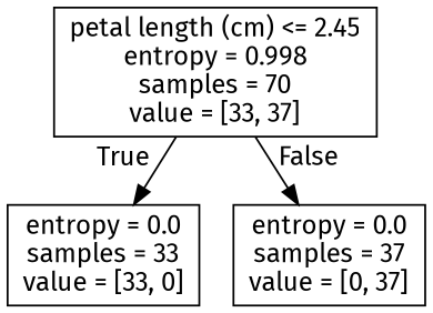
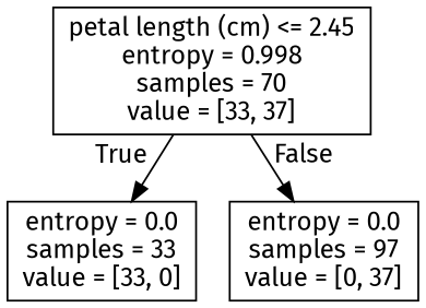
  digraph {
    fontname="Fira Sans"
    node [shape=box fontname="Fira Sans"]
    edge [labeldistance=2.5 fontname="Fira Sans"]
    n1 [label="petal length (cm) <= 2.45\nentropy = 0.998\nsamples = 70\nvalue = [33, 37]"]
    n2 [label="entropy = 0.0\nsamples = 33\nvalue = [33, 0]"]
-   n3 [label="entropy = 0.0\nsamples = 37\nvalue = [0, 37]"]
+   n3 [label="entropy = 0.0\nsamples = 97\nvalue = [0, 37]"]
    n1 -> n2 [headlabel=True labelangle=45]
    n1 -> n3 [headlabel=False labelangle=-45]
  }
